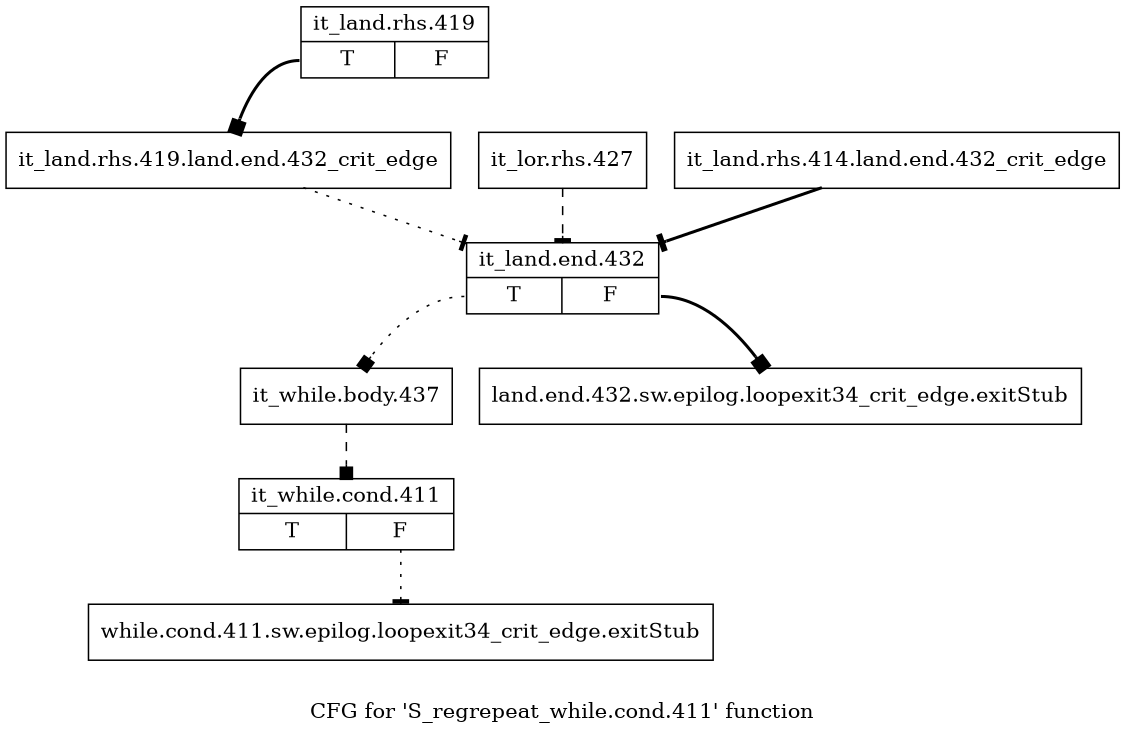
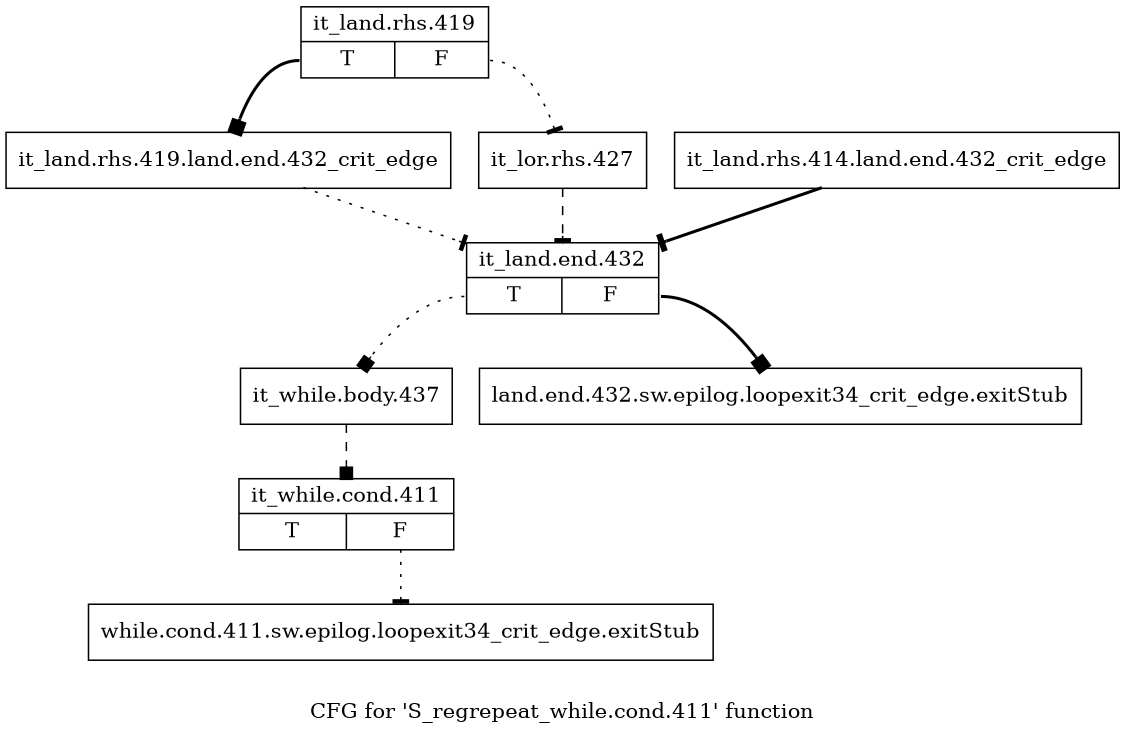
  digraph {
    label="CFG for 'S_regrepeat_while.cond.411' function"
    node [shape=record]
    edge [arrowhead=tee style=dotted]
    n1 [label="{it_while.cond.411|{<s0>T|<s1>F}}"]
    n2 [label="{while.cond.411.sw.epilog.loopexit34_crit_edge.exitStub}"]
    n3 [label="{land.end.432.sw.epilog.loopexit34_crit_edge.exitStub}"]
    n4 [label="{it_land.rhs.419|{<s0>T|<s1>F}}"]
    n5 [label="{it_land.rhs.419.land.end.432_crit_edge}"]
    n6 [label="{it_lor.rhs.427}"]
    n7 [label="{it_land.rhs.414.land.end.432_crit_edge}"]
    n8 [label="{it_land.end.432|{<s0>T|<s1>F}}"]
    n9 [label="{it_while.body.437}"]
    n1 -> n2 [tailport=s1]
    n4 -> n5 [arrowhead=box style=bold tailport=s0]
+   n4 -> n6 [tailport=s1]
    n5 -> n8
    n6 -> n8 [style=dashed]
    n7 -> n8 [style=bold]
    n8 -> n3 [arrowhead=box style=bold tailport=s1]
    n8 -> n9 [arrowhead=box tailport=s0]
    n9 -> n1 [arrowhead=box style=dashed]
  }
